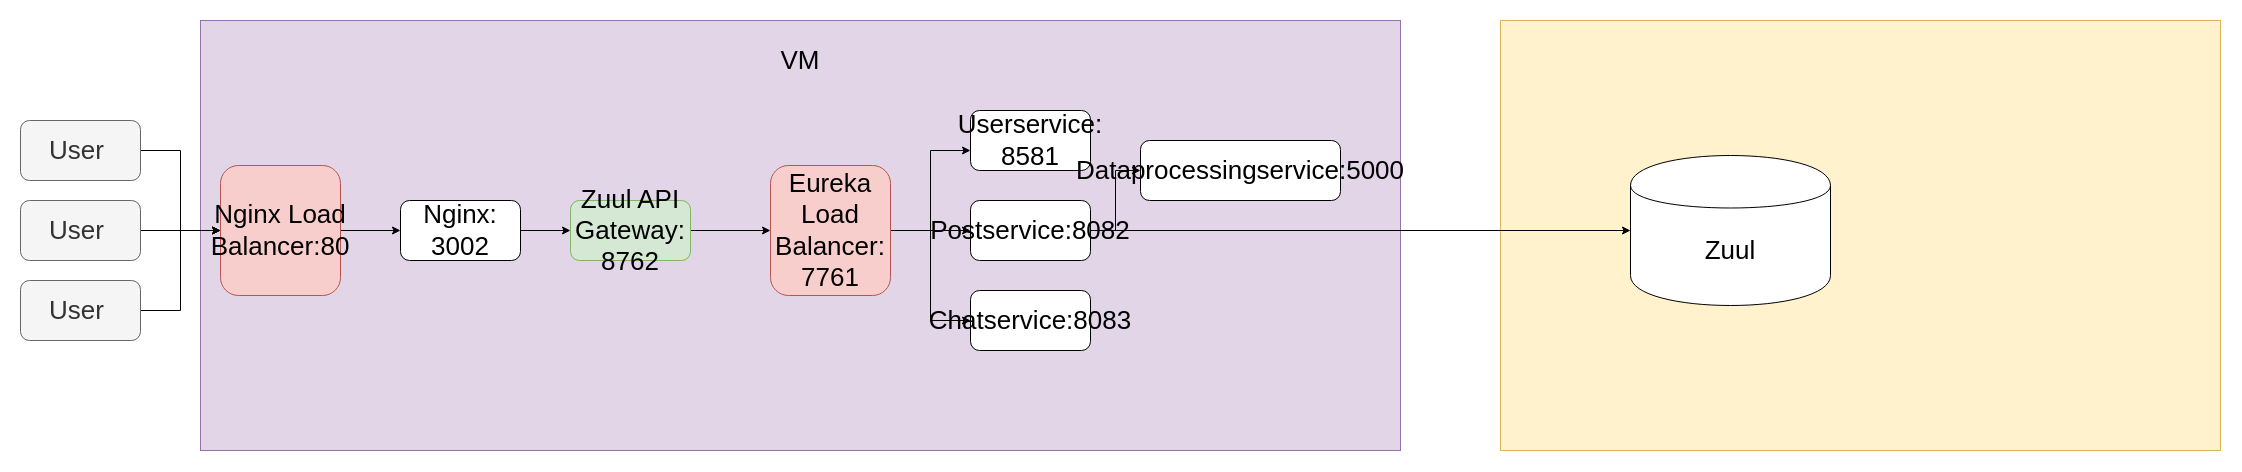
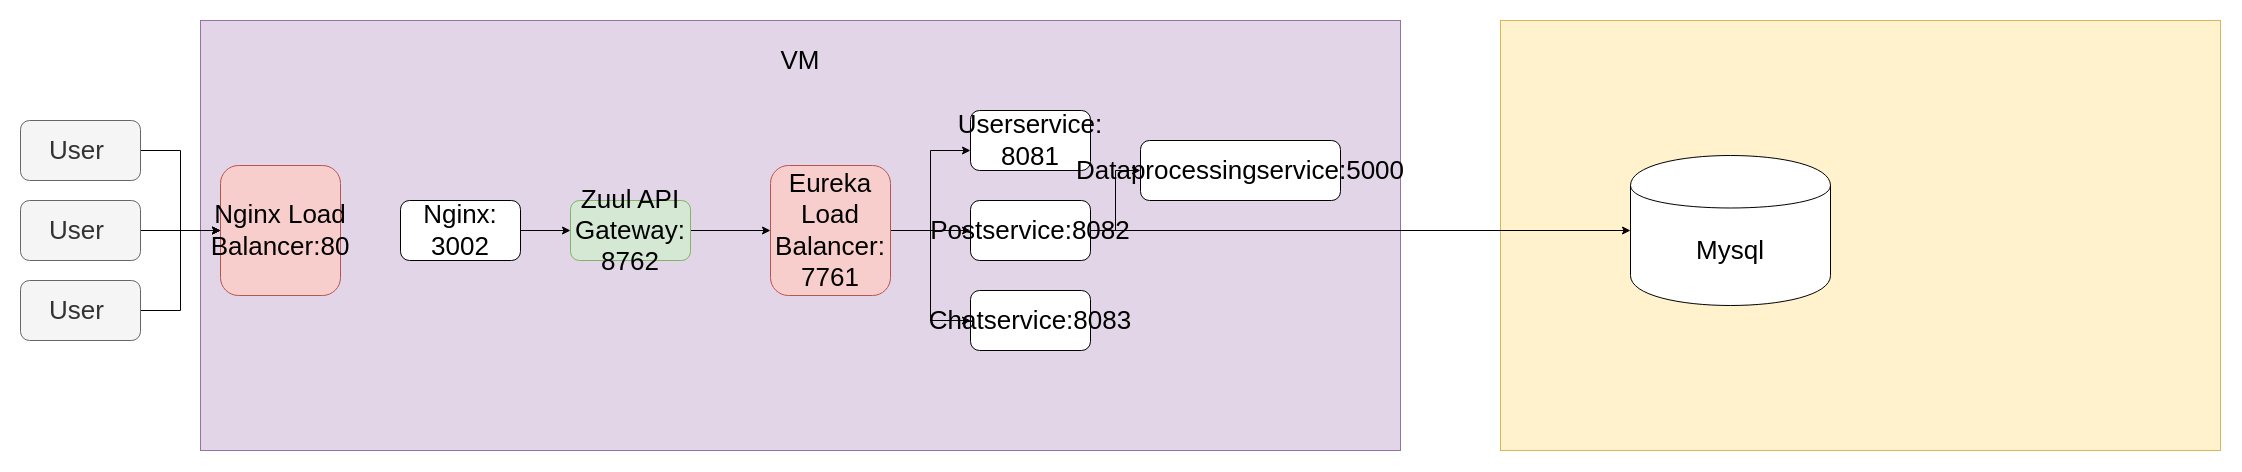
  <mxCell id="0" />
  <mxCell id="1" parent="0" />
  <mxCell id="2" value="" style="rounded=0;whiteSpace=wrap;html=1;fillColor=#e1d5e7;strokeColor=#9673a6;fontSize=26;" parent="1" vertex="1"><mxGeometry x="200" y="20" width="1200" height="430" as="geometry" /></mxCell>
- <mxCell id="3" style="edgeStyle=orthogonalEdgeStyle;rounded=0;orthogonalLoop=1;jettySize=auto;html=1;exitX=1;exitY=0.5;exitDx=0;exitDy=0;fontSize=26;" parent="1" source="4" target="8" edge="1"><mxGeometry relative="1" as="geometry"><mxPoint x="370" y="230" as="targetPoint" /></mxGeometry></mxCell>
  <mxCell id="4" value="Nginx Load Balancer:80" style="rounded=1;whiteSpace=wrap;html=1;fillColor=#f8cecc;strokeColor=#b85450;fontSize=26;" parent="1" vertex="1"><mxGeometry x="220" y="165" width="120" height="130" as="geometry" /></mxCell>
  <mxCell id="5" style="edgeStyle=orthogonalEdgeStyle;rounded=0;orthogonalLoop=1;jettySize=auto;html=1;endArrow=classic;endFill=1;fontSize=26;" parent="1" source="6" target="4" edge="1"><mxGeometry relative="1" as="geometry"><Array as="points"><mxPoint x="180" y="150" /><mxPoint x="180" y="230" /></Array></mxGeometry></mxCell>
  <mxCell id="6" value="User&amp;nbsp;" style="rounded=1;whiteSpace=wrap;html=1;fillColor=#f5f5f5;strokeColor=#666666;fontColor=#333333;fontSize=26;" parent="1" vertex="1"><mxGeometry x="20" y="120" width="120" height="60" as="geometry" /></mxCell>
  <mxCell id="7" value="" style="edgeStyle=orthogonalEdgeStyle;rounded=0;orthogonalLoop=1;jettySize=auto;html=1;fontSize=26;" parent="1" source="8" target="10" edge="1"><mxGeometry relative="1" as="geometry" /></mxCell>
  <mxCell id="8" value="Nginx: 3002" style="rounded=1;whiteSpace=wrap;html=1;fontSize=26;" parent="1" vertex="1"><mxGeometry x="400" y="200" width="120" height="60" as="geometry" /></mxCell>
  <mxCell id="9" value="" style="edgeStyle=orthogonalEdgeStyle;rounded=0;orthogonalLoop=1;jettySize=auto;html=1;fontSize=26;" parent="1" source="10" target="14" edge="1"><mxGeometry relative="1" as="geometry" /></mxCell>
  <mxCell id="10" value="Zuul API Gateway: 8762" style="rounded=1;whiteSpace=wrap;html=1;fillColor=#d5e8d4;strokeColor=#82b366;fontSize=26;" parent="1" vertex="1"><mxGeometry x="570" y="200" width="120" height="60" as="geometry" /></mxCell>
  <mxCell id="11" value="" style="edgeStyle=orthogonalEdgeStyle;rounded=0;orthogonalLoop=1;jettySize=auto;html=1;fontSize=26;" parent="1" source="14" target="18" edge="1"><mxGeometry relative="1" as="geometry"><Array as="points"><mxPoint x="1030" y="230" /></Array></mxGeometry></mxCell>
  <mxCell id="12" value="" style="edgeStyle=orthogonalEdgeStyle;rounded=0;orthogonalLoop=1;jettySize=auto;html=1;fontSize=26;" parent="1" source="14" target="16" edge="1"><mxGeometry relative="1" as="geometry"><Array as="points"><mxPoint x="930" y="230" /><mxPoint x="930" y="150" /></Array></mxGeometry></mxCell>
  <mxCell id="13" value="" style="edgeStyle=orthogonalEdgeStyle;rounded=0;orthogonalLoop=1;jettySize=auto;html=1;fontSize=26;" parent="1" source="14" target="15" edge="1"><mxGeometry relative="1" as="geometry"><Array as="points"><mxPoint x="930" y="230" /><mxPoint x="930" y="320" /></Array></mxGeometry></mxCell>
  <mxCell id="14" value="Eureka Load Balancer: 7761" style="rounded=1;whiteSpace=wrap;html=1;fillColor=#f8cecc;strokeColor=#b85450;fontSize=26;" parent="1" vertex="1"><mxGeometry x="770" y="165" width="120" height="130" as="geometry" /></mxCell>
  <mxCell id="15" value="Chatservice:8083" style="rounded=1;whiteSpace=wrap;html=1;fontSize=26;" parent="1" vertex="1"><mxGeometry x="970" y="290" width="120" height="60" as="geometry" /></mxCell>
- <mxCell id="16" value="Userservice: 8581" style="rounded=1;whiteSpace=wrap;html=1;fontSize=26;" parent="1" vertex="1"><mxGeometry x="970" y="110" width="120" height="60" as="geometry" /></mxCell>
+ <mxCell id="16" value="Userservice: 8081" style="rounded=1;whiteSpace=wrap;html=1;fontSize=26;" parent="1" vertex="1"><mxGeometry x="970" y="110" width="120" height="60" as="geometry" /></mxCell>
  <mxCell id="17" value="" style="edgeStyle=orthogonalEdgeStyle;rounded=0;orthogonalLoop=1;jettySize=auto;html=1;fontSize=26;" parent="1" source="18" target="19" edge="1"><mxGeometry relative="1" as="geometry" /></mxCell>
  <mxCell id="18" value="Postservice:8082" style="rounded=1;whiteSpace=wrap;html=1;fontSize=26;" parent="1" vertex="1"><mxGeometry x="970" y="200" width="120" height="60" as="geometry" /></mxCell>
  <mxCell id="19" value="Dataprocessingservice:5000" style="rounded=1;whiteSpace=wrap;html=1;fontSize=26;" parent="1" vertex="1"><mxGeometry x="1140" y="140" width="200" height="60" as="geometry" /></mxCell>
  <mxCell id="20" style="edgeStyle=orthogonalEdgeStyle;rounded=0;orthogonalLoop=1;jettySize=auto;html=1;entryX=0;entryY=0.5;entryDx=0;entryDy=0;endArrow=classic;endFill=1;fontSize=26;" parent="1" source="21" target="4" edge="1"><mxGeometry relative="1" as="geometry" /></mxCell>
  <mxCell id="21" value="User&amp;nbsp;" style="rounded=1;whiteSpace=wrap;html=1;fillColor=#f5f5f5;strokeColor=#666666;fontColor=#333333;fontSize=26;" parent="1" vertex="1"><mxGeometry x="20" y="200" width="120" height="60" as="geometry" /></mxCell>
  <mxCell id="22" style="edgeStyle=orthogonalEdgeStyle;rounded=0;orthogonalLoop=1;jettySize=auto;html=1;entryX=0;entryY=0.5;entryDx=0;entryDy=0;endArrow=classic;endFill=1;fontSize=26;" parent="1" source="23" target="4" edge="1"><mxGeometry relative="1" as="geometry" /></mxCell>
  <mxCell id="23" value="User&amp;nbsp;" style="rounded=1;whiteSpace=wrap;html=1;fillColor=#f5f5f5;strokeColor=#666666;fontColor=#333333;fontSize=26;" parent="1" vertex="1"><mxGeometry x="20" y="280" width="120" height="60" as="geometry" /></mxCell>
  <mxCell id="24" value="&lt;font style=&quot;font-size: 26px;&quot;&gt;VM&lt;/font&gt;" style="text;html=1;strokeColor=none;fillColor=none;align=center;verticalAlign=middle;whiteSpace=wrap;rounded=0;fontSize=26;" vertex="1" parent="1"><mxGeometry x="780" y="50" width="40" height="20" as="geometry" /></mxCell>
  <mxCell id="25" value="" style="rounded=0;whiteSpace=wrap;html=1;fillColor=#fff2cc;strokeColor=#d6b656;fontSize=26;" vertex="1" parent="1"><mxGeometry x="1500" y="20" width="720" height="430" as="geometry" /></mxCell>
- <mxCell id="26" value="Zuul" style="shape=cylinder;whiteSpace=wrap;html=1;boundedLbl=1;backgroundOutline=1;fontSize=26;" vertex="1" parent="1"><mxGeometry x="1630" y="155" width="200" height="150" as="geometry" /></mxCell>
+ <mxCell id="26" value="Mysql" style="shape=cylinder;whiteSpace=wrap;html=1;boundedLbl=1;backgroundOutline=1;fontSize=26;" vertex="1" parent="1"><mxGeometry x="1630" y="155" width="200" height="150" as="geometry" /></mxCell>
  <mxCell id="27" style="edgeStyle=orthogonalEdgeStyle;rounded=0;orthogonalLoop=1;jettySize=auto;html=1;fontSize=26;" edge="1" parent="1" source="18" target="26"><mxGeometry relative="1" as="geometry"><mxPoint x="1470" y="230" as="targetPoint" /></mxGeometry></mxCell>
